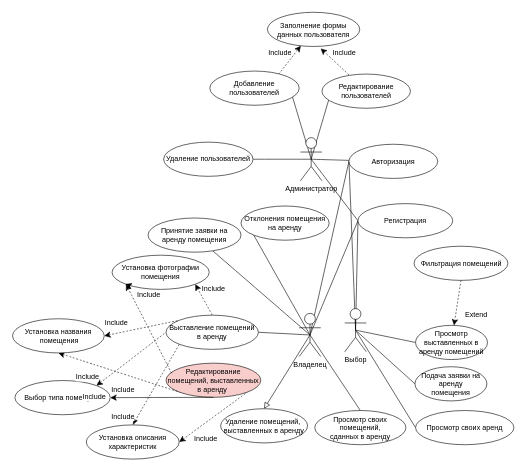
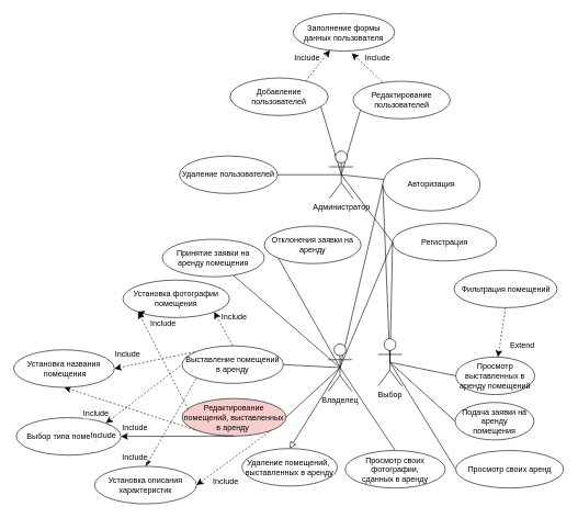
  <mxCell id="0" />
  <mxCell id="1" parent="0" />
  <mxCell id="2" style="edgeStyle=none;curved=1;rounded=0;orthogonalLoop=1;jettySize=auto;html=1;exitX=0.5;exitY=0.5;exitDx=0;exitDy=0;exitPerimeter=0;entryX=0;entryY=0.5;entryDx=0;entryDy=0;fontSize=12;startSize=8;endSize=8;endArrow=none;endFill=0;" parent="1" source="7" target="27" edge="1"><mxGeometry relative="1" as="geometry" /></mxCell>
  <mxCell id="3" style="edgeStyle=none;curved=1;rounded=0;orthogonalLoop=1;jettySize=auto;html=1;exitX=0.5;exitY=0.5;exitDx=0;exitDy=0;exitPerimeter=0;entryX=0;entryY=0.5;entryDx=0;entryDy=0;fontSize=12;startSize=8;endSize=8;endArrow=none;endFill=0;" parent="1" source="7" target="28" edge="1"><mxGeometry relative="1" as="geometry" /></mxCell>
  <mxCell id="4" style="edgeStyle=none;curved=1;rounded=0;orthogonalLoop=1;jettySize=auto;html=1;exitX=0.5;exitY=0.5;exitDx=0;exitDy=0;exitPerimeter=0;entryX=0;entryY=0.5;entryDx=0;entryDy=0;fontSize=12;startSize=8;endSize=8;endArrow=none;endFill=0;" parent="1" source="7" target="29" edge="1"><mxGeometry relative="1" as="geometry" /></mxCell>
  <mxCell id="5" style="edgeStyle=none;curved=1;rounded=0;orthogonalLoop=1;jettySize=auto;html=1;exitX=0.5;exitY=0.5;exitDx=0;exitDy=0;exitPerimeter=0;entryX=0;entryY=0.5;entryDx=0;entryDy=0;fontSize=12;startSize=8;endSize=8;endArrow=none;endFill=0;" edge="1" parent="1" source="7" target="34"><mxGeometry relative="1" as="geometry" /></mxCell>
  <mxCell id="6" style="edgeStyle=none;curved=1;rounded=0;orthogonalLoop=1;jettySize=auto;html=1;exitX=0.5;exitY=0.5;exitDx=0;exitDy=0;exitPerimeter=0;entryX=0;entryY=0.5;entryDx=0;entryDy=0;fontSize=12;startSize=8;endSize=8;endArrow=none;endFill=0;" edge="1" parent="1" source="7" target="26"><mxGeometry relative="1" as="geometry" /></mxCell>
  <mxCell id="7" value="Выбор" style="shape=umlActor;verticalLabelPosition=bottom;verticalAlign=top;html=1;" parent="1" vertex="1"><mxGeometry x="574" y="514" width="36" height="72" as="geometry" /></mxCell>
  <mxCell id="8" style="edgeStyle=none;curved=1;rounded=0;orthogonalLoop=1;jettySize=auto;html=1;exitX=0.5;exitY=0.5;exitDx=0;exitDy=0;exitPerimeter=0;entryX=0;entryY=0.5;entryDx=0;entryDy=0;fontSize=12;startSize=8;endSize=8;endArrow=none;endFill=0;" parent="1" source="16" target="26" edge="1"><mxGeometry relative="1" as="geometry" /></mxCell>
  <mxCell id="9" style="edgeStyle=none;curved=1;rounded=0;orthogonalLoop=1;jettySize=auto;html=1;exitX=0.5;exitY=0.5;exitDx=0;exitDy=0;exitPerimeter=0;entryX=1;entryY=0.5;entryDx=0;entryDy=0;fontSize=12;startSize=8;endSize=8;endArrow=none;endFill=0;" parent="1" source="16" target="25" edge="1"><mxGeometry relative="1" as="geometry" /></mxCell>
+ <mxCell id="10" style="edgeStyle=none;curved=1;rounded=0;orthogonalLoop=1;jettySize=auto;html=1;exitX=0.5;exitY=0.5;exitDx=0;exitDy=0;exitPerimeter=0;entryX=1;entryY=0.5;entryDx=0;entryDy=0;fontSize=12;startSize=8;endSize=8;endArrow=none;endFill=0;" parent="1" source="16" target="23" edge="1"><mxGeometry relative="1" as="geometry" /></mxCell>
  <mxCell id="11" style="edgeStyle=none;curved=1;rounded=0;orthogonalLoop=1;jettySize=auto;html=1;exitX=0.5;exitY=0.5;exitDx=0;exitDy=0;exitPerimeter=0;entryX=0;entryY=0.5;entryDx=0;entryDy=0;fontSize=12;startSize=8;endSize=8;endArrow=none;endFill=0;" edge="1" parent="1" source="16" target="34"><mxGeometry relative="1" as="geometry" /></mxCell>
  <mxCell id="12" style="edgeStyle=none;curved=1;rounded=0;orthogonalLoop=1;jettySize=auto;html=1;exitX=0.5;exitY=0.5;exitDx=0;exitDy=0;exitPerimeter=0;fontSize=12;startSize=8;endSize=8;endArrow=none;endFill=0;" edge="1" parent="1" source="16" target="33"><mxGeometry relative="1" as="geometry" /></mxCell>
  <mxCell id="13" style="edgeStyle=none;curved=1;rounded=0;orthogonalLoop=1;jettySize=auto;html=1;exitX=0.5;exitY=0.5;exitDx=0;exitDy=0;exitPerimeter=0;entryX=0.5;entryY=0;entryDx=0;entryDy=0;fontSize=12;startSize=8;endSize=8;endArrow=none;endFill=0;" edge="1" parent="1" source="16" target="30"><mxGeometry relative="1" as="geometry" /></mxCell>
  <mxCell id="14" style="edgeStyle=none;curved=1;rounded=0;orthogonalLoop=1;jettySize=auto;html=1;exitX=0.5;exitY=0.5;exitDx=0;exitDy=0;exitPerimeter=0;entryX=0.5;entryY=0;entryDx=0;entryDy=0;fontSize=12;startSize=8;endSize=8;endArrow=block;endFill=0;" edge="1" parent="1" source="16" target="24"><mxGeometry relative="1" as="geometry" /></mxCell>
  <mxCell id="15" style="edgeStyle=none;curved=1;rounded=0;orthogonalLoop=1;jettySize=auto;html=1;exitX=0.5;exitY=0.5;exitDx=0;exitDy=0;exitPerimeter=0;entryX=0;entryY=1;entryDx=0;entryDy=0;fontSize=12;startSize=8;endSize=8;endArrow=none;endFill=0;" edge="1" parent="1" source="16" target="57"><mxGeometry relative="1" as="geometry" /></mxCell>
  <mxCell id="16" value="Владелец" style="shape=umlActor;verticalLabelPosition=bottom;verticalAlign=top;html=1;" parent="1" vertex="1"><mxGeometry x="498" y="522" width="36" height="72" as="geometry" /></mxCell>
  <mxCell id="17" style="edgeStyle=none;curved=1;rounded=0;orthogonalLoop=1;jettySize=auto;html=1;exitX=0.5;exitY=0.5;exitDx=0;exitDy=0;exitPerimeter=0;fontSize=12;startSize=8;endSize=8;endArrow=none;endFill=0;" parent="1" source="22" target="26" edge="1"><mxGeometry relative="1" as="geometry" /></mxCell>
  <mxCell id="18" style="edgeStyle=none;curved=1;rounded=0;orthogonalLoop=1;jettySize=auto;html=1;exitX=0.5;exitY=0.5;exitDx=0;exitDy=0;exitPerimeter=0;entryX=0;entryY=0;entryDx=0;entryDy=0;fontSize=12;startSize=8;endSize=8;endArrow=none;endFill=0;" parent="1" source="22" target="31" edge="1"><mxGeometry relative="1" as="geometry" /></mxCell>
  <mxCell id="19" style="edgeStyle=none;curved=1;rounded=0;orthogonalLoop=1;jettySize=auto;html=1;exitX=0.5;exitY=0.5;exitDx=0;exitDy=0;exitPerimeter=0;entryX=1;entryY=0;entryDx=0;entryDy=0;fontSize=12;startSize=8;endSize=8;endArrow=none;endFill=0;" edge="1" parent="1" source="22" target="59"><mxGeometry relative="1" as="geometry" /></mxCell>
  <mxCell id="20" style="edgeStyle=none;curved=1;rounded=0;orthogonalLoop=1;jettySize=auto;html=1;exitX=0.5;exitY=0.5;exitDx=0;exitDy=0;exitPerimeter=0;entryX=0;entryY=0.5;entryDx=0;entryDy=0;fontSize=12;startSize=8;endSize=8;endArrow=none;endFill=0;" edge="1" parent="1" source="22" target="63"><mxGeometry relative="1" as="geometry" /></mxCell>
  <mxCell id="21" style="edgeStyle=none;curved=1;rounded=0;orthogonalLoop=1;jettySize=auto;html=1;exitX=0.5;exitY=0.5;exitDx=0;exitDy=0;exitPerimeter=0;entryX=0;entryY=0.5;entryDx=0;entryDy=0;fontSize=12;startSize=8;endSize=8;endArrow=none;endFill=0;" edge="1" parent="1" source="22" target="34"><mxGeometry relative="1" as="geometry" /></mxCell>
  <mxCell id="22" value="Администратор" style="shape=umlActor;verticalLabelPosition=bottom;verticalAlign=top;html=1;" parent="1" vertex="1"><mxGeometry x="500" y="229" width="36" height="72" as="geometry" /></mxCell>
  <mxCell id="23" value="Редактирование помещений, выставленных в аренду&amp;nbsp;" style="ellipse;whiteSpace=wrap;html=1;align=center;fillColor=#f8cecc;" parent="1" vertex="1"><mxGeometry x="276" y="605" width="158" height="57" as="geometry" /></mxCell>
  <mxCell id="24" value="Удаление помещений,&amp;nbsp;&lt;br&gt;выставленных в аренду" style="ellipse;whiteSpace=wrap;html=1;align=center;" parent="1" vertex="1"><mxGeometry x="367" y="681" width="145" height="57" as="geometry" /></mxCell>
  <mxCell id="25" value="Выставление помещений в аренду" style="ellipse;whiteSpace=wrap;html=1;align=center;" parent="1" vertex="1"><mxGeometry x="276" y="525" width="154" height="57" as="geometry" /></mxCell>
- <mxCell id="26" value="Авторизация" style="ellipse;whiteSpace=wrap;html=1;align=center;" parent="1" vertex="1"><mxGeometry x="581" y="240" width="148" height="57" as="geometry" /></mxCell>
+ <mxCell id="26" value="Авторизация" style="ellipse;whiteSpace=wrap;html=1;align=center;" parent="1" vertex="1"><mxGeometry x="581" y="240" width="148" height="80" as="geometry" /></mxCell>
  <mxCell id="27" value="Просмотр выставленных в аренду помещений" style="ellipse;whiteSpace=wrap;html=1;align=center;" parent="1" vertex="1"><mxGeometry x="692" y="542" width="120" height="57" as="geometry" /></mxCell>
  <mxCell id="28" value="Подача заявки на аренду&lt;br&gt;помещения" style="ellipse;whiteSpace=wrap;html=1;align=center;" parent="1" vertex="1"><mxGeometry x="691" y="611" width="120" height="57" as="geometry" /></mxCell>
  <mxCell id="29" value="Просмотр своих аренд" style="ellipse;whiteSpace=wrap;html=1;align=center;" parent="1" vertex="1"><mxGeometry x="692" y="684" width="164" height="57" as="geometry" /></mxCell>
- <mxCell id="30" value="Просмотр своих помещений, &lt;br&gt;сданных&amp;nbsp;в аренду" style="ellipse;whiteSpace=wrap;html=1;align=center;" parent="1" vertex="1"><mxGeometry x="524" y="684" width="152" height="57" as="geometry" /></mxCell>
+ <mxCell id="30" value="Просмотр своих фотографии, &lt;br&gt;сданных&amp;nbsp;в аренду" style="ellipse;whiteSpace=wrap;html=1;align=center;" parent="1" vertex="1"><mxGeometry x="524" y="684" width="152" height="57" as="geometry" /></mxCell>
  <mxCell id="31" value="Редактирование пользователей" style="ellipse;whiteSpace=wrap;html=1;align=center;" parent="1" vertex="1"><mxGeometry x="536" y="123" width="147.5" height="57" as="geometry" /></mxCell>
  <mxCell id="32" value="" style="edgeStyle=none;curved=1;rounded=0;orthogonalLoop=1;jettySize=auto;html=1;fontSize=12;startSize=8;endSize=8;endArrow=none;endFill=0;dashed=1;startArrow=classic;startFill=1;exitX=0.577;exitY=1.058;exitDx=0;exitDy=0;exitPerimeter=0;" parent="1" source="60" target="31" edge="1"><mxGeometry relative="1" as="geometry"><mxPoint x="1093.5" y="753" as="sourcePoint" /></mxGeometry></mxCell>
  <mxCell id="33" value="Принятие заявки на аренду помещения" style="ellipse;whiteSpace=wrap;html=1;align=center;" parent="1" vertex="1"><mxGeometry x="246" y="363" width="155" height="57" as="geometry" /></mxCell>
  <mxCell id="34" value="Регистрация" style="ellipse;whiteSpace=wrap;html=1;align=center;" vertex="1" parent="1"><mxGeometry x="596" y="339" width="158" height="57" as="geometry" /></mxCell>
  <mxCell id="35" style="edgeStyle=none;curved=1;rounded=0;orthogonalLoop=1;jettySize=auto;html=1;exitX=0.5;exitY=1;exitDx=0;exitDy=0;fontSize=12;startSize=8;endSize=8;startArrow=none;startFill=0;endArrow=classic;endFill=1;dashed=1;" edge="1" parent="1" source="37" target="27"><mxGeometry relative="1" as="geometry" /></mxCell>
  <mxCell id="36" value="Extend" style="edgeLabel;html=1;align=center;verticalAlign=middle;resizable=0;points=[];fontSize=12;" vertex="1" connectable="0" parent="35"><mxGeometry x="-0.363" relative="1" as="geometry"><mxPoint x="28" y="34" as="offset" /></mxGeometry></mxCell>
  <mxCell id="37" value="Фильтрация помещений" style="ellipse;whiteSpace=wrap;html=1;align=center;" vertex="1" parent="1"><mxGeometry x="689.5" y="410" width="156.5" height="57" as="geometry" /></mxCell>
  <mxCell id="38" style="edgeStyle=none;curved=1;rounded=0;orthogonalLoop=1;jettySize=auto;html=1;exitX=1;exitY=0.5;exitDx=0;exitDy=0;entryX=0;entryY=0;entryDx=0;entryDy=0;fontSize=12;startSize=8;endSize=8;endArrow=none;endFill=0;startArrow=classic;startFill=1;dashed=1;" edge="1" parent="1" source="40" target="25"><mxGeometry relative="1" as="geometry" /></mxCell>
  <mxCell id="39" style="edgeStyle=none;curved=1;rounded=0;orthogonalLoop=1;jettySize=auto;html=1;exitX=0.5;exitY=1;exitDx=0;exitDy=0;entryX=0;entryY=1;entryDx=0;entryDy=0;fontSize=12;startSize=8;endSize=8;endArrow=none;endFill=0;startArrow=classic;startFill=1;dashed=1;" edge="1" parent="1" source="40" target="23"><mxGeometry relative="1" as="geometry" /></mxCell>
  <mxCell id="40" value="Установка названия&lt;div&gt;&amp;nbsp;помещения&lt;/div&gt;" style="ellipse;whiteSpace=wrap;html=1;align=center;" vertex="1" parent="1"><mxGeometry x="20" y="531" width="153" height="57" as="geometry" /></mxCell>
  <mxCell id="41" style="edgeStyle=none;curved=1;rounded=0;orthogonalLoop=1;jettySize=auto;html=1;exitX=1;exitY=0.5;exitDx=0;exitDy=0;entryX=0.5;entryY=1;entryDx=0;entryDy=0;fontSize=12;startSize=8;endSize=8;startArrow=classic;startFill=1;endArrow=none;endFill=0;dashed=0;" edge="1" parent="1" source="43" target="23"><mxGeometry relative="1" as="geometry" /></mxCell>
  <mxCell id="42" style="edgeStyle=none;curved=1;rounded=0;orthogonalLoop=1;jettySize=auto;html=1;exitX=1;exitY=0;exitDx=0;exitDy=0;entryX=0;entryY=0.5;entryDx=0;entryDy=0;fontSize=12;startSize=8;endSize=8;startArrow=classic;startFill=1;endArrow=none;endFill=0;dashed=1;" edge="1" parent="1" source="43" target="25"><mxGeometry relative="1" as="geometry" /></mxCell>
  <mxCell id="43" value="Выбор типа помещени" style="ellipse;whiteSpace=wrap;html=1;align=center;" vertex="1" parent="1"><mxGeometry x="24" y="634" width="159" height="57" as="geometry" /></mxCell>
  <mxCell id="44" style="edgeStyle=none;curved=1;rounded=0;orthogonalLoop=1;jettySize=auto;html=1;exitX=1;exitY=1;exitDx=0;exitDy=0;entryX=0.5;entryY=0;entryDx=0;entryDy=0;fontSize=12;startSize=8;endSize=8;startArrow=classic;startFill=1;endArrow=none;endFill=0;dashed=1;" edge="1" parent="1" source="46" target="25"><mxGeometry relative="1" as="geometry" /></mxCell>
  <mxCell id="45" value="Include" style="edgeLabel;html=1;align=center;verticalAlign=middle;resizable=0;points=[];fontSize=12;" vertex="1" connectable="0" parent="44"><mxGeometry x="-0.253" y="2" relative="1" as="geometry"><mxPoint x="17" y="-11" as="offset" /></mxGeometry></mxCell>
  <mxCell id="46" value="Установка фотографии помещения" style="ellipse;whiteSpace=wrap;html=1;align=center;" vertex="1" parent="1"><mxGeometry x="186" y="425" width="162" height="57" as="geometry" /></mxCell>
  <mxCell id="47" style="edgeStyle=none;curved=1;rounded=0;orthogonalLoop=1;jettySize=auto;html=1;exitX=1;exitY=0.5;exitDx=0;exitDy=0;entryX=1;entryY=1;entryDx=0;entryDy=0;fontSize=12;startSize=8;endSize=8;startArrow=classic;startFill=1;endArrow=none;endFill=0;dashed=1;" edge="1" parent="1" source="49" target="23"><mxGeometry relative="1" as="geometry" /></mxCell>
  <mxCell id="48" style="edgeStyle=none;curved=1;rounded=0;orthogonalLoop=1;jettySize=auto;html=1;exitX=0.5;exitY=0;exitDx=0;exitDy=0;entryX=0;entryY=1;entryDx=0;entryDy=0;fontSize=12;startSize=8;endSize=8;startArrow=classicThin;startFill=1;endArrow=none;endFill=0;dashed=1;" edge="1" parent="1" source="49" target="25"><mxGeometry relative="1" as="geometry" /></mxCell>
  <mxCell id="49" value="Установка описания характеристик" style="ellipse;whiteSpace=wrap;html=1;align=center;" vertex="1" parent="1"><mxGeometry x="143" y="708" width="155" height="57" as="geometry" /></mxCell>
  <mxCell id="50" style="edgeStyle=none;curved=1;rounded=0;orthogonalLoop=1;jettySize=auto;html=1;exitX=0;exitY=1;exitDx=0;exitDy=0;fontSize=12;startSize=8;endSize=8;" edge="1" parent="1" source="46" target="46"><mxGeometry relative="1" as="geometry" /></mxCell>
  <mxCell id="51" style="edgeStyle=none;curved=1;rounded=0;orthogonalLoop=1;jettySize=auto;html=1;exitX=0;exitY=1;exitDx=0;exitDy=0;entryX=0.062;entryY=0.313;entryDx=0;entryDy=0;entryPerimeter=0;fontSize=12;startSize=8;endSize=8;startArrow=classic;startFill=1;endArrow=none;endFill=0;dashed=1;" edge="1" parent="1" source="46" target="23"><mxGeometry relative="1" as="geometry" /></mxCell>
  <mxCell id="52" value="Include" style="edgeLabel;html=1;align=center;verticalAlign=middle;resizable=0;points=[];fontSize=12;" vertex="1" connectable="0" parent="1"><mxGeometry x="246.001" y="490.003" as="geometry" /></mxCell>
  <mxCell id="53" value="Include" style="edgeLabel;html=1;align=center;verticalAlign=middle;resizable=0;points=[];fontSize=12;" vertex="1" connectable="0" parent="1"><mxGeometry x="139.001" y="626.003" as="geometry"><mxPoint x="5" y="1" as="offset" /></mxGeometry></mxCell>
  <mxCell id="54" value="Include" style="edgeLabel;html=1;align=center;verticalAlign=middle;resizable=0;points=[];fontSize=12;" vertex="1" connectable="0" parent="1"><mxGeometry x="155.001" y="660.003" as="geometry" /></mxCell>
  <mxCell id="55" value="Include" style="edgeLabel;html=1;align=center;verticalAlign=middle;resizable=0;points=[];fontSize=12;" vertex="1" connectable="0" parent="1"><mxGeometry x="198.001" y="694.003" as="geometry"><mxPoint x="5" y="-1" as="offset" /></mxGeometry></mxCell>
  <mxCell id="56" value="Include" style="edgeLabel;html=1;align=center;verticalAlign=middle;resizable=0;points=[];fontSize=12;" vertex="1" connectable="0" parent="1"><mxGeometry x="319.001" y="698.003" as="geometry"><mxPoint x="22" y="33" as="offset" /></mxGeometry></mxCell>
- <mxCell id="57" value="Отклонения помещения на аренду" style="ellipse;whiteSpace=wrap;html=1;align=center;" vertex="1" parent="1"><mxGeometry x="401" y="343" width="147" height="57" as="geometry" /></mxCell>
+ <mxCell id="57" value="Отклонения заявки на аренду" style="ellipse;whiteSpace=wrap;html=1;align=center;" vertex="1" parent="1"><mxGeometry x="401" y="343" width="147" height="57" as="geometry" /></mxCell>
  <mxCell id="58" style="edgeStyle=none;curved=1;rounded=0;orthogonalLoop=1;jettySize=auto;html=1;exitX=0.5;exitY=1;exitDx=0;exitDy=0;fontSize=12;startSize=8;endSize=8;dashed=1;" edge="1" parent="1" source="59" target="60"><mxGeometry relative="1" as="geometry" /></mxCell>
  <mxCell id="59" value="Добавление пользователей" style="ellipse;whiteSpace=wrap;html=1;align=center;" vertex="1" parent="1"><mxGeometry x="349" y="118" width="149" height="57" as="geometry" /></mxCell>
  <mxCell id="60" value="Заполнение формы данных пользователя" style="ellipse;whiteSpace=wrap;html=1;align=center;" vertex="1" parent="1"><mxGeometry x="445" y="20" width="154" height="57" as="geometry" /></mxCell>
  <mxCell id="61" value="&lt;span style=&quot;color: rgb(0, 0, 0); font-family: Helvetica; font-size: 12px; font-style: normal; font-variant-ligatures: normal; font-variant-caps: normal; font-weight: 400; letter-spacing: normal; orphans: 2; text-align: center; text-indent: 0px; text-transform: none; widows: 2; word-spacing: 0px; -webkit-text-stroke-width: 0px; white-space: nowrap; background-color: rgb(255, 255, 255); text-decoration-thickness: initial; text-decoration-style: initial; text-decoration-color: initial; display: inline !important; float: none;&quot;&gt;Include&lt;/span&gt;" style="text;whiteSpace=wrap;html=1;" vertex="1" parent="1"><mxGeometry x="552" y="73" width="67" height="36" as="geometry" /></mxCell>
  <mxCell id="62" value="&lt;span style=&quot;color: rgb(0, 0, 0); font-family: Helvetica; font-size: 12px; font-style: normal; font-variant-ligatures: normal; font-variant-caps: normal; font-weight: 400; letter-spacing: normal; orphans: 2; text-align: center; text-indent: 0px; text-transform: none; widows: 2; word-spacing: 0px; -webkit-text-stroke-width: 0px; white-space: nowrap; background-color: rgb(255, 255, 255); text-decoration-thickness: initial; text-decoration-style: initial; text-decoration-color: initial; display: inline !important; float: none;&quot;&gt;Include&lt;/span&gt;" style="text;whiteSpace=wrap;html=1;" vertex="1" parent="1"><mxGeometry x="445" y="73" width="67" height="36" as="geometry" /></mxCell>
  <mxCell id="63" value="Удаление пользователей" style="ellipse;whiteSpace=wrap;html=1;align=center;" vertex="1" parent="1"><mxGeometry x="272" y="236.5" width="149" height="57" as="geometry" /></mxCell>
  <mxCell id="64" value="Include" style="edgeLabel;html=1;align=center;verticalAlign=middle;resizable=0;points=[];fontSize=12;" vertex="1" connectable="0" parent="1"><mxGeometry x="192.001" y="537.003" as="geometry" /></mxCell>
  <mxCell id="65" value="Include" style="edgeLabel;html=1;align=center;verticalAlign=middle;resizable=0;points=[];fontSize=12;" vertex="1" connectable="0" parent="1"><mxGeometry x="198.001" y="647.503" as="geometry"><mxPoint x="5" y="1" as="offset" /></mxGeometry></mxCell>
  <mxCell id="66" style="edgeStyle=none;curved=1;rounded=0;orthogonalLoop=1;jettySize=auto;html=1;exitX=0.5;exitY=1;exitDx=0;exitDy=0;fontSize=12;startSize=8;endSize=8;" edge="1" parent="1" source="37" target="37"><mxGeometry relative="1" as="geometry" /></mxCell>
